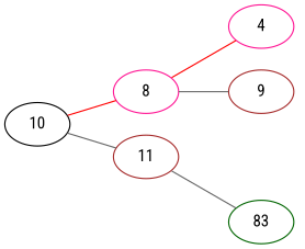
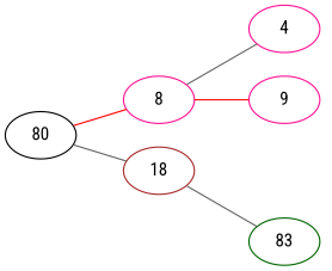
  graph {
    fontname="Roboto Condensed"
    rankdir=LR
    node [color=deeppink fontname="Roboto Condensed"]
    edge [color=gray40 fontname="Roboto Condensed"]
-   10 [color=black]
+   10 [color=black label=80]
    8
-   11 [color=brown]
+   11 [color=brown label=18]
    n4 [label=4]
-   9 [color=brown]
+   9
    null11 [style=invis color=""]
    n7 [color=darkgreen label=83]
    10 -- 8 [color=red]
    10 -- 11
-   8 -- n4 [color=red]
-   8 -- 9
+   8 -- n4
+   8 -- 9 [color=red]
    11 -- null11 [style=invis color=""]
    11 -- n7
  }
